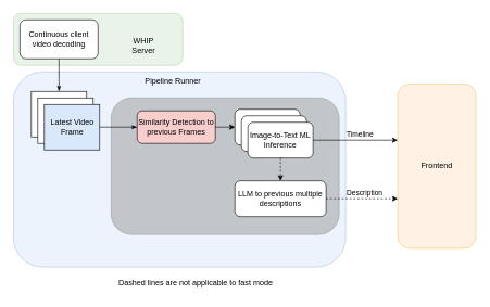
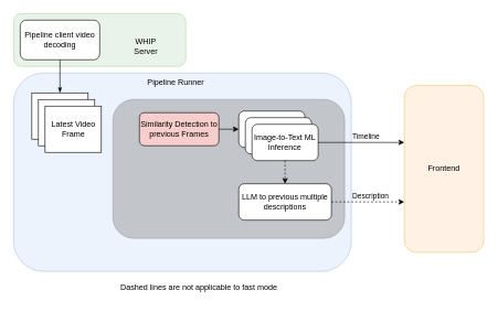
  <mxCell id="0" />
  <mxCell id="1" parent="0" />
  <mxCell id="2" value="" style="rounded=1;whiteSpace=wrap;html=1;fillColor=#d5e8d4;strokeColor=#82b366;opacity=50;" vertex="1" parent="1"><mxGeometry x="20" y="20" width="260" height="80" as="geometry" /></mxCell>
  <mxCell id="3" value="" style="rounded=1;whiteSpace=wrap;html=1;fillColor=#dae8fc;strokeColor=#6c8ebf;gradientColor=none;opacity=50;" parent="1" vertex="1"><mxGeometry x="20" y="110" width="510" height="300" as="geometry" /></mxCell>
- <mxCell id="4" value="Continuous client video decoding" style="rounded=1;whiteSpace=wrap;html=1;" parent="1" vertex="1"><mxGeometry x="30" y="30" width="120" height="60" as="geometry" /></mxCell>
+ <mxCell id="4" value="Pipeline client video decoding" style="rounded=1;whiteSpace=wrap;html=1;" parent="1" vertex="1"><mxGeometry x="30" y="30" width="120" height="60" as="geometry" /></mxCell>
  <mxCell id="5" value="" style="endArrow=classicThin;html=1;rounded=0;exitX=0.5;exitY=1;exitDx=0;exitDy=0;endFill=1;" parent="1" source="4" target="22" edge="1"><mxGeometry width="50" height="50" relative="1" as="geometry"><mxPoint x="90" y="230" as="sourcePoint" /><mxPoint x="92.5" y="260" as="targetPoint" /></mxGeometry></mxCell>
  <mxCell id="6" value="" style="rounded=1;whiteSpace=wrap;html=1;fillColor=#999999;strokeColor=#666666;fontColor=#333333;opacity=50;" parent="1" vertex="1"><mxGeometry x="170" y="150" width="350" height="210" as="geometry" /></mxCell>
  <mxCell id="7" value="Similarity Detection to previous Frames" style="rounded=1;whiteSpace=wrap;html=1;fillColor=#f8cecc;" parent="1" vertex="1"><mxGeometry x="210" y="170" width="120" height="50" as="geometry" /></mxCell>
- <mxCell id="8" value="" style="endArrow=classicThin;html=1;rounded=0;entryX=0;entryY=0.5;entryDx=0;entryDy=0;exitX=1;exitY=0.5;exitDx=0;exitDy=0;endFill=1;" parent="1" source="24" target="7" edge="1"><mxGeometry width="50" height="50" relative="1" as="geometry"><mxPoint x="160" y="315" as="sourcePoint" /><mxPoint x="330" y="480" as="targetPoint" /></mxGeometry></mxCell>
  <mxCell id="9" value="" style="rounded=1;whiteSpace=wrap;html=1;" parent="1" vertex="1"><mxGeometry x="360" y="167.5" width="100" height="55" as="geometry" /></mxCell>
  <mxCell id="10" value="" style="rounded=1;whiteSpace=wrap;html=1;" parent="1" vertex="1"><mxGeometry x="370" y="177.5" width="100" height="55" as="geometry" /></mxCell>
  <mxCell id="11" value="Image-to-Text ML Inference" style="rounded=1;whiteSpace=wrap;html=1;" parent="1" vertex="1"><mxGeometry x="380" y="187.5" width="100" height="55" as="geometry" /></mxCell>
  <mxCell id="12" value="" style="endArrow=classic;html=1;rounded=0;exitX=1;exitY=0.5;exitDx=0;exitDy=0;entryX=0;entryY=0.5;entryDx=0;entryDy=0;" parent="1" source="7" target="9" edge="1"><mxGeometry width="50" height="50" relative="1" as="geometry"><mxPoint x="410" y="430" as="sourcePoint" /><mxPoint x="460" y="380" as="targetPoint" /></mxGeometry></mxCell>
  <mxCell id="13" value="" style="endArrow=classic;html=1;rounded=0;exitX=1;exitY=0.5;exitDx=0;exitDy=0;" parent="1" source="11" edge="1"><mxGeometry width="50" height="50" relative="1" as="geometry"><mxPoint x="410" y="430" as="sourcePoint" /><mxPoint x="610" y="215" as="targetPoint" /></mxGeometry></mxCell>
  <mxCell id="14" value="Timeline" style="edgeLabel;html=1;align=center;verticalAlign=middle;resizable=0;points=[];" parent="13" vertex="1" connectable="0"><mxGeometry x="0.091" y="-2" relative="1" as="geometry"><mxPoint y="-12" as="offset" /></mxGeometry></mxCell>
  <mxCell id="15" value="LLM to previous multiple descriptions" style="rounded=1;whiteSpace=wrap;html=1;" parent="1" vertex="1"><mxGeometry x="360" y="277.5" width="140" height="55" as="geometry" /></mxCell>
  <mxCell id="16" value="" style="endArrow=classic;html=1;rounded=0;entryX=0.5;entryY=0;entryDx=0;entryDy=0;exitX=0.5;exitY=1;exitDx=0;exitDy=0;dashed=1;" parent="1" source="11" target="15" edge="1"><mxGeometry width="50" height="50" relative="1" as="geometry"><mxPoint x="410" y="430" as="sourcePoint" /><mxPoint x="460" y="380" as="targetPoint" /></mxGeometry></mxCell>
  <mxCell id="17" value="" style="endArrow=classic;html=1;rounded=0;exitX=1;exitY=0.5;exitDx=0;exitDy=0;dashed=1;" parent="1" source="15" edge="1"><mxGeometry width="50" height="50" relative="1" as="geometry"><mxPoint x="410" y="430" as="sourcePoint" /><mxPoint x="610" y="305" as="targetPoint" /></mxGeometry></mxCell>
  <mxCell id="18" value="Description" style="edgeLabel;html=1;align=center;verticalAlign=middle;resizable=0;points=[];" parent="17" vertex="1" connectable="0"><mxGeometry x="0.051" y="-4" relative="1" as="geometry"><mxPoint y="-14" as="offset" /></mxGeometry></mxCell>
  <mxCell id="19" value="Dashed lines are not applicable to fast mode" style="text;html=1;align=center;verticalAlign=middle;whiteSpace=wrap;rounded=0;" parent="1" vertex="1"><mxGeometry x="170" y="420" width="260" height="30" as="geometry" /></mxCell>
  <mxCell id="20" value="Pipeline Runner" style="text;html=1;align=center;verticalAlign=middle;whiteSpace=wrap;rounded=0;" parent="1" vertex="1"><mxGeometry x="190" y="110" width="150" height="30" as="geometry" /></mxCell>
  <mxCell id="21" value="" style="group" parent="1" vertex="1" connectable="0"><mxGeometry x="47.5" y="140" width="105" height="90" as="geometry" /></mxCell>
  <mxCell id="22" value="" style="rounded=0;whiteSpace=wrap;html=1;" parent="21" vertex="1"><mxGeometry width="85" height="70" as="geometry" /></mxCell>
  <mxCell id="23" value="" style="rounded=0;whiteSpace=wrap;html=1;" parent="21" vertex="1"><mxGeometry x="10" y="10" width="85" height="70" as="geometry" /></mxCell>
- <mxCell id="24" value="Latest Video Frame" style="rounded=0;whiteSpace=wrap;html=1;fillColor=#dae8fc;" parent="21" vertex="1"><mxGeometry x="20" y="20" width="85" height="70" as="geometry" /></mxCell>
+ <mxCell id="24" value="Latest Video Frame" style="rounded=0;whiteSpace=wrap;html=1;" parent="21" vertex="1"><mxGeometry x="20" y="20" width="85" height="70" as="geometry" /></mxCell>
  <mxCell id="25" value="Frontend" style="rounded=1;whiteSpace=wrap;html=1;fillColor=#ffe6cc;strokeColor=#d79b00;opacity=50;" parent="1" vertex="1"><mxGeometry x="610" y="128.75" width="120" height="252.5" as="geometry" /></mxCell>
  <mxCell id="26" value="WHIP Server" style="text;html=1;align=center;verticalAlign=middle;whiteSpace=wrap;rounded=0;" vertex="1" parent="1"><mxGeometry x="190" y="55" width="60" height="30" as="geometry" /></mxCell>
